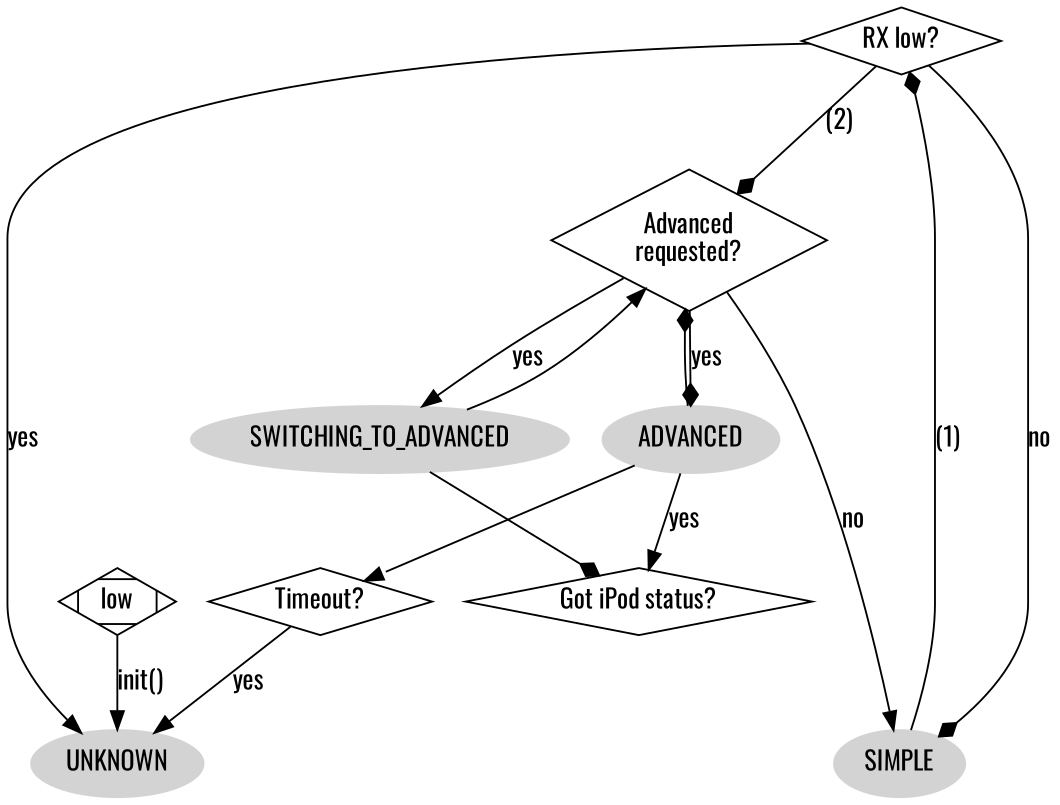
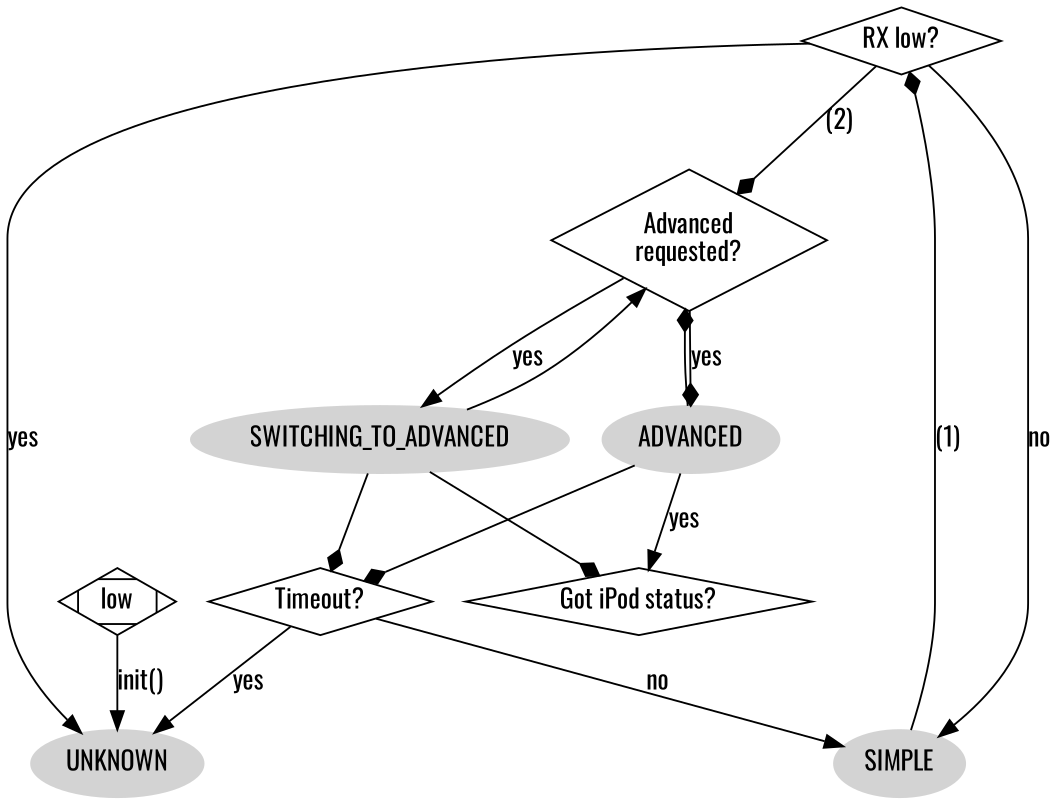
  digraph {
    fontname=Oswald
    node [fontname=Oswald]
    edge [fontname=Oswald]
    n1 [label=low shape=Mdiamond]
    UNKNOWN [color=lightgrey style=filled]
    SIMPLE [color=lightgrey style=filled]
    "RX low?" [shape=diamond]
    "Advanced\nrequested?" [shape=diamond]
    SWITCHING_TO_ADVANCED [color=lightgrey style=filled]
    ADVANCED [color=lightgrey style=filled]
    "Got iPod status?" [shape=diamond]
    "Timeout?" [shape=diamond]
    n1 -> UNKNOWN [label="init()"]
    SIMPLE -> "RX low?" [arrowhead=diamond label="(1)"]
    "RX low?" -> UNKNOWN [label=yes]
-   "RX low?" -> SIMPLE [label=no arrowhead=diamond]
+   "RX low?" -> SIMPLE [label=no]
    "RX low?" -> "Advanced\nrequested?" [arrowhead=diamond label="(2)"]
-   "Advanced\nrequested?" -> SIMPLE [label=no]
+   "Timeout?" -> SIMPLE [label=no]
    "Advanced\nrequested?" -> SWITCHING_TO_ADVANCED [label=yes]
    "Advanced\nrequested?" -> ADVANCED [arrowhead=diamond label=yes]
    SWITCHING_TO_ADVANCED -> "Advanced\nrequested?" [arrowhead=normal]
    SWITCHING_TO_ADVANCED -> "Got iPod status?" [arrowhead=diamond]
+   SWITCHING_TO_ADVANCED -> "Timeout?" [arrowhead=diamond]
    ADVANCED -> "Advanced\nrequested?" [arrowhead=diamond]
    ADVANCED -> "Got iPod status?" [label=yes]
-   ADVANCED -> "Timeout?" [arrowhead=normal]
+   ADVANCED -> "Timeout?" [arrowhead=diamond]
    "Timeout?" -> UNKNOWN [label=yes]
  }
